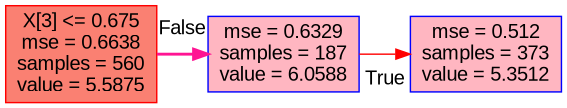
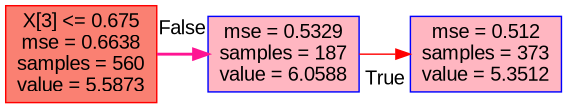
  digraph {
    fontname="Liberation Sans"
    rankdir=LR
    node [color=blue fillcolor=lightpink fontname="Liberation Sans" shape=box style=filled]
    edge [fontname="Liberation Sans" labeldistance=2.5]
-   n1 [color=red fillcolor=salmon label="X[3] <= 0.675\nmse = 0.6638\nsamples = 560\nvalue = 5.5875"]
-   n2 [label="mse = 0.6329\nsamples = 187\nvalue = 6.0588"]
+   n1 [color=red fillcolor=salmon label="X[3] <= 0.675\nmse = 0.6638\nsamples = 560\nvalue = 5.5873"]
+   n2 [label="mse = 0.5329\nsamples = 187\nvalue = 6.0588"]
    n3 [label="mse = 0.512\nsamples = 373\nvalue = 5.3512"]
    n1 -> n2 [color=deeppink headlabel=False labelangle=-45 style=bold]
    n2 -> n3 [color=red headlabel=True labelangle=45 style=solid]
  }
